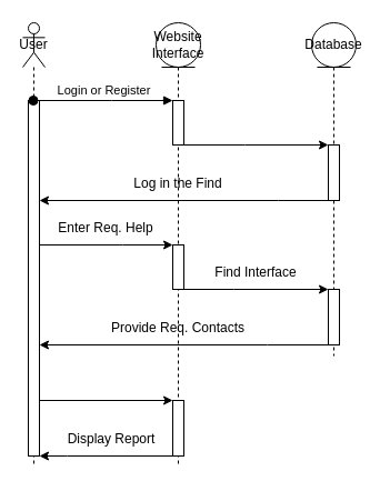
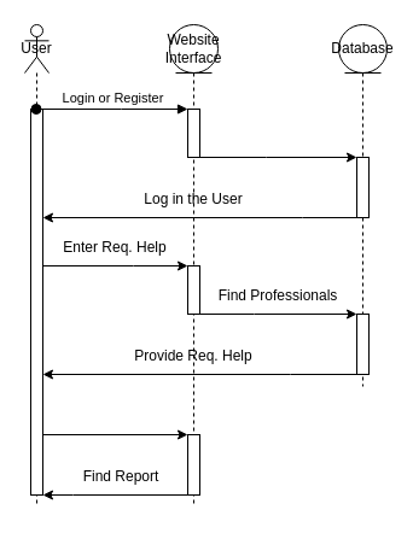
  <mxCell id="0" />
  <mxCell id="1" parent="0" />
  <mxCell id="2" value="Database" style="shape=umlLifeline;perimeter=lifelinePerimeter;whiteSpace=wrap;html=1;container=1;dropTarget=0;collapsible=0;recursiveResize=0;outlineConnect=0;portConstraint=eastwest;newEdgeStyle={&quot;edgeStyle&quot;:&quot;elbowEdgeStyle&quot;,&quot;elbow&quot;:&quot;vertical&quot;,&quot;curved&quot;:0,&quot;rounded&quot;:0};participant=umlEntity;" vertex="1" parent="1"><mxGeometry x="280" y="20" width="40" height="300" as="geometry" /></mxCell>
  <mxCell id="3" value="" style="html=1;points=[];perimeter=orthogonalPerimeter;outlineConnect=0;targetShapes=umlLifeline;portConstraint=eastwest;newEdgeStyle={&quot;edgeStyle&quot;:&quot;elbowEdgeStyle&quot;,&quot;elbow&quot;:&quot;vertical&quot;,&quot;curved&quot;:0,&quot;rounded&quot;:0};" vertex="1" parent="2"><mxGeometry x="15" y="110" width="10" height="50" as="geometry" /></mxCell>
  <mxCell id="4" value="" style="html=1;points=[];perimeter=orthogonalPerimeter;outlineConnect=0;targetShapes=umlLifeline;portConstraint=eastwest;newEdgeStyle={&quot;edgeStyle&quot;:&quot;elbowEdgeStyle&quot;,&quot;elbow&quot;:&quot;vertical&quot;,&quot;curved&quot;:0,&quot;rounded&quot;:0};" vertex="1" parent="2"><mxGeometry x="15" y="240" width="10" height="50" as="geometry" /></mxCell>
  <mxCell id="5" value="Website Interface" style="shape=umlLifeline;perimeter=lifelinePerimeter;whiteSpace=wrap;html=1;container=1;dropTarget=0;collapsible=0;recursiveResize=0;outlineConnect=0;portConstraint=eastwest;newEdgeStyle={&quot;edgeStyle&quot;:&quot;elbowEdgeStyle&quot;,&quot;elbow&quot;:&quot;vertical&quot;,&quot;curved&quot;:0,&quot;rounded&quot;:0};participant=umlEntity;" vertex="1" parent="1"><mxGeometry x="140" y="20" width="40" height="400" as="geometry" /></mxCell>
  <mxCell id="6" value="" style="html=1;points=[];perimeter=orthogonalPerimeter;outlineConnect=0;targetShapes=umlLifeline;portConstraint=eastwest;newEdgeStyle={&quot;edgeStyle&quot;:&quot;elbowEdgeStyle&quot;,&quot;elbow&quot;:&quot;vertical&quot;,&quot;curved&quot;:0,&quot;rounded&quot;:0};" vertex="1" parent="5"><mxGeometry x="15" y="70" width="10" height="40" as="geometry" /></mxCell>
  <mxCell id="7" value="" style="html=1;points=[];perimeter=orthogonalPerimeter;outlineConnect=0;targetShapes=umlLifeline;portConstraint=eastwest;newEdgeStyle={&quot;edgeStyle&quot;:&quot;elbowEdgeStyle&quot;,&quot;elbow&quot;:&quot;vertical&quot;,&quot;curved&quot;:0,&quot;rounded&quot;:0};" vertex="1" parent="5"><mxGeometry x="15" y="200" width="10" height="40" as="geometry" /></mxCell>
  <mxCell id="8" value="" style="html=1;points=[];perimeter=orthogonalPerimeter;outlineConnect=0;targetShapes=umlLifeline;portConstraint=eastwest;newEdgeStyle={&quot;edgeStyle&quot;:&quot;elbowEdgeStyle&quot;,&quot;elbow&quot;:&quot;vertical&quot;,&quot;curved&quot;:0,&quot;rounded&quot;:0};" vertex="1" parent="5"><mxGeometry x="15" y="340" width="10" height="50" as="geometry" /></mxCell>
  <mxCell id="9" value="User" style="shape=umlLifeline;perimeter=lifelinePerimeter;whiteSpace=wrap;html=1;container=1;dropTarget=0;collapsible=0;recursiveResize=0;outlineConnect=0;portConstraint=eastwest;newEdgeStyle={&quot;edgeStyle&quot;:&quot;elbowEdgeStyle&quot;,&quot;elbow&quot;:&quot;vertical&quot;,&quot;curved&quot;:0,&quot;rounded&quot;:0};participant=umlActor;" vertex="1" parent="1"><mxGeometry x="20" y="20" width="20" height="400" as="geometry" /></mxCell>
  <mxCell id="10" value="" style="html=1;points=[];perimeter=orthogonalPerimeter;outlineConnect=0;targetShapes=umlLifeline;portConstraint=eastwest;newEdgeStyle={&quot;edgeStyle&quot;:&quot;elbowEdgeStyle&quot;,&quot;elbow&quot;:&quot;vertical&quot;,&quot;curved&quot;:0,&quot;rounded&quot;:0};" vertex="1" parent="9"><mxGeometry x="5" y="70" width="10" height="320" as="geometry" /></mxCell>
  <mxCell id="11" value="Login or Register" style="html=1;verticalAlign=bottom;startArrow=oval;endArrow=block;startSize=8;edgeStyle=elbowEdgeStyle;elbow=vertical;curved=0;rounded=0;" edge="1" target="6" parent="1" source="9"><mxGeometry relative="1" as="geometry"><mxPoint x="90" y="90" as="sourcePoint" /><Array as="points"><mxPoint x="100" y="90" /></Array></mxGeometry></mxCell>
  <mxCell id="12" value="" style="edgeStyle=elbowEdgeStyle;rounded=0;orthogonalLoop=1;jettySize=auto;html=1;elbow=vertical;curved=0;" edge="1" parent="1" source="6" target="3"><mxGeometry relative="1" as="geometry"><Array as="points"><mxPoint x="220" y="130" /></Array></mxGeometry></mxCell>
  <mxCell id="13" value="" style="edgeStyle=elbowEdgeStyle;rounded=0;orthogonalLoop=1;jettySize=auto;html=1;elbow=vertical;curved=0;" edge="1" parent="1" source="3" target="10"><mxGeometry relative="1" as="geometry"><Array as="points"><mxPoint x="250" y="180" /><mxPoint x="90" y="170" /></Array></mxGeometry></mxCell>
  <mxCell id="14" value="" style="edgeStyle=elbowEdgeStyle;rounded=0;orthogonalLoop=1;jettySize=auto;html=1;elbow=vertical;curved=0;" edge="1" parent="1" source="10" target="7"><mxGeometry relative="1" as="geometry"><Array as="points"><mxPoint x="110" y="220" /><mxPoint x="120" y="200" /></Array></mxGeometry></mxCell>
  <mxCell id="15" value="Enter Req. Help" style="text;html=1;strokeColor=none;fillColor=none;align=center;verticalAlign=middle;whiteSpace=wrap;rounded=0;" vertex="1" parent="1"><mxGeometry x="40" y="190" width="110" height="30" as="geometry" /></mxCell>
  <mxCell id="16" value="" style="edgeStyle=elbowEdgeStyle;rounded=0;orthogonalLoop=1;jettySize=auto;html=1;elbow=vertical;curved=0;" edge="1" parent="1" source="7" target="4"><mxGeometry relative="1" as="geometry"><Array as="points"><mxPoint x="210" y="260" /><mxPoint x="220" y="240" /></Array></mxGeometry></mxCell>
- <mxCell id="17" value="Find Interface" style="text;html=1;strokeColor=none;fillColor=none;align=center;verticalAlign=middle;whiteSpace=wrap;rounded=0;" vertex="1" parent="1"><mxGeometry x="175" y="230" width="110" height="30" as="geometry" /></mxCell>
+ <mxCell id="17" value="Find Professionals" style="text;html=1;strokeColor=none;fillColor=none;align=center;verticalAlign=middle;whiteSpace=wrap;rounded=0;" vertex="1" parent="1"><mxGeometry x="175" y="230" width="110" height="30" as="geometry" /></mxCell>
  <mxCell id="18" value="" style="edgeStyle=elbowEdgeStyle;rounded=0;orthogonalLoop=1;jettySize=auto;html=1;elbow=vertical;curved=0;" edge="1" parent="1" source="4" target="10"><mxGeometry relative="1" as="geometry"><mxPoint x="210" y="300" as="targetPoint" /><Array as="points"><mxPoint x="240" y="310" /><mxPoint x="200" y="270" /></Array></mxGeometry></mxCell>
  <mxCell id="19" value="" style="edgeStyle=elbowEdgeStyle;rounded=0;orthogonalLoop=1;jettySize=auto;html=1;elbow=vertical;curved=0;" edge="1" parent="1" source="10" target="8"><mxGeometry relative="1" as="geometry"><Array as="points"><mxPoint x="150" y="360" /><mxPoint x="100" y="330" /><mxPoint x="110" y="310" /></Array></mxGeometry></mxCell>
  <mxCell id="20" value="" style="endArrow=classic;html=1;rounded=0;" edge="1" parent="1" source="8" target="10"><mxGeometry width="50" height="50" relative="1" as="geometry"><mxPoint x="210" y="430" as="sourcePoint" /><mxPoint x="260" y="380" as="targetPoint" /><Array as="points"><mxPoint x="60" y="410" /></Array></mxGeometry></mxCell>
- <mxCell id="21" value="Display Report" style="text;html=1;strokeColor=none;fillColor=none;align=center;verticalAlign=middle;whiteSpace=wrap;rounded=0;" vertex="1" parent="1"><mxGeometry x="55" y="380" width="90" height="30" as="geometry" /></mxCell>
- <mxCell id="22" value="Log in the Find" style="text;html=1;strokeColor=none;fillColor=none;align=center;verticalAlign=middle;whiteSpace=wrap;rounded=0;" vertex="1" parent="1"><mxGeometry x="100" y="150" width="120" height="30" as="geometry" /></mxCell>
- <mxCell id="23" value="Provide Req. Contacts" style="text;html=1;strokeColor=none;fillColor=none;align=center;verticalAlign=middle;whiteSpace=wrap;rounded=0;" vertex="1" parent="1"><mxGeometry x="90" y="280" width="140" height="30" as="geometry" /></mxCell>
+ <mxCell id="21" value="Find Report" style="text;html=1;strokeColor=none;fillColor=none;align=center;verticalAlign=middle;whiteSpace=wrap;rounded=0;" vertex="1" parent="1"><mxGeometry x="55" y="380" width="90" height="30" as="geometry" /></mxCell>
+ <mxCell id="22" value="Log in the User" style="text;html=1;strokeColor=none;fillColor=none;align=center;verticalAlign=middle;whiteSpace=wrap;rounded=0;" vertex="1" parent="1"><mxGeometry x="100" y="150" width="120" height="30" as="geometry" /></mxCell>
+ <mxCell id="23" value="Provide Req. Help" style="text;html=1;strokeColor=none;fillColor=none;align=center;verticalAlign=middle;whiteSpace=wrap;rounded=0;" vertex="1" parent="1"><mxGeometry x="90" y="280" width="140" height="30" as="geometry" /></mxCell>
